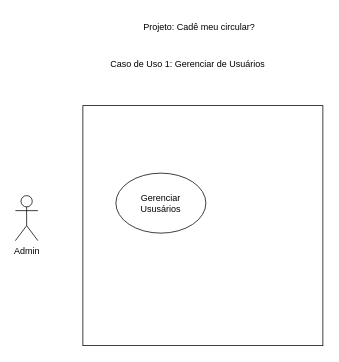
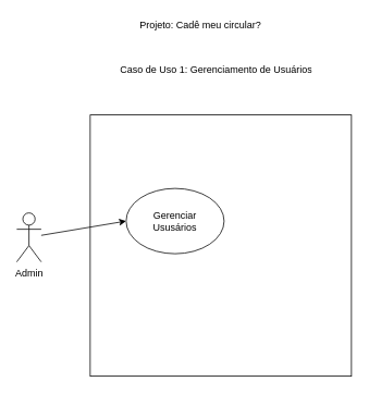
  <mxCell id="0" />
  <mxCell id="1" parent="0" />
  <mxCell id="2" value="" style="whiteSpace=wrap;html=1;aspect=fixed;" vertex="1" parent="1"><mxGeometry x="110" y="140" width="320" height="320" as="geometry" /></mxCell>
  <mxCell id="3" value="&lt;div&gt;Admin&lt;/div&gt;" style="shape=umlActor;verticalLabelPosition=bottom;verticalAlign=top;html=1;outlineConnect=0;" vertex="1" parent="1"><mxGeometry x="20" y="260" width="30" height="60" as="geometry" /></mxCell>
  <mxCell id="4" value="&lt;div&gt;Gerenciar&lt;/div&gt;&lt;div&gt;Ususários&lt;/div&gt;" style="ellipse;whiteSpace=wrap;html=1;" vertex="1" parent="1"><mxGeometry x="154" y="230" width="120" height="80" as="geometry" /></mxCell>
- <mxCell id="6" value="Caso de Uso 1: Gerenciar de Usuários" style="text;strokeColor=none;fillColor=none;align=left;verticalAlign=middle;spacingLeft=4;spacingRight=4;overflow=hidden;points=[[0,0.5],[1,0.5]];portConstraint=eastwest;rotatable=0;whiteSpace=wrap;html=1;" vertex="1" parent="1"><mxGeometry x="141" y="70" width="258" height="30" as="geometry" /></mxCell>
- <mxCell id="7" value="Projeto: Cadê meu circular?" style="text;strokeColor=none;fillColor=none;align=left;verticalAlign=middle;spacingLeft=4;spacingRight=4;overflow=hidden;points=[[0,0.5],[1,0.5]];portConstraint=eastwest;rotatable=0;whiteSpace=wrap;html=1;" vertex="1" parent="1"><mxGeometry x="185" y="20" width="170" height="30" as="geometry" /></mxCell>
+ <mxCell id="5" style="rounded=0;orthogonalLoop=1;jettySize=auto;html=1;strokeColor=default;entryX=0;entryY=0.5;entryDx=0;entryDy=0;" edge="1" parent="1" source="3" target="4"><mxGeometry relative="1" as="geometry"><mxPoint x="60" y="230" as="sourcePoint" /><mxPoint x="140" y="290" as="targetPoint" /><Array as="points" /></mxGeometry></mxCell>
+ <mxCell id="6" value="Caso de Uso 1: Gerenciamento de Usuários" style="text;strokeColor=none;fillColor=none;align=left;verticalAlign=middle;spacingLeft=4;spacingRight=4;overflow=hidden;points=[[0,0.5],[1,0.5]];portConstraint=eastwest;rotatable=0;whiteSpace=wrap;html=1;" vertex="1" parent="1"><mxGeometry x="141" y="70" width="258" height="30" as="geometry" /></mxCell>
+ <mxCell id="7" value="Projeto: Cadê meu circular?" style="text;strokeColor=none;fillColor=none;align=left;verticalAlign=middle;spacingLeft=4;spacingRight=4;overflow=hidden;points=[[0,0.5],[1,0.5]];portConstraint=eastwest;rotatable=0;whiteSpace=wrap;html=1;" vertex="1" parent="1"><mxGeometry x="165" y="15" width="170" height="30" as="geometry" /></mxCell>
